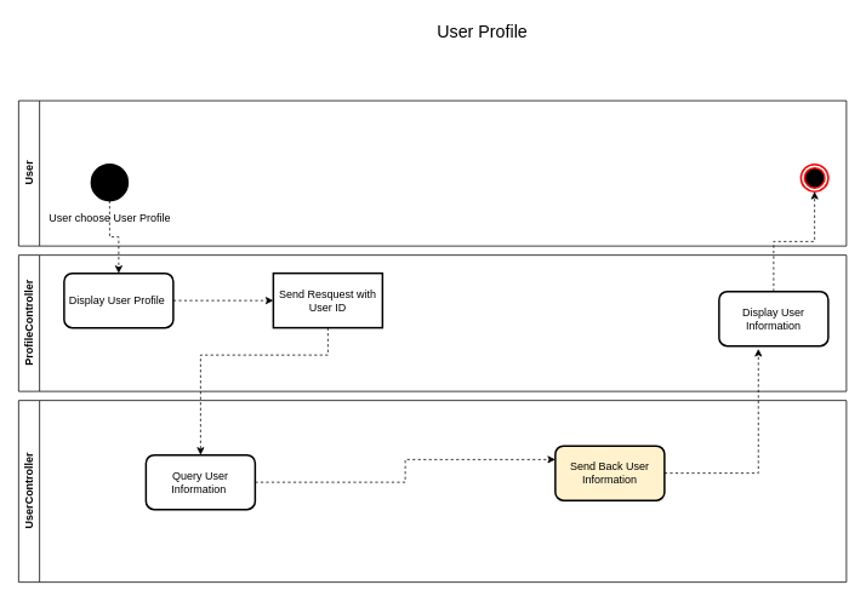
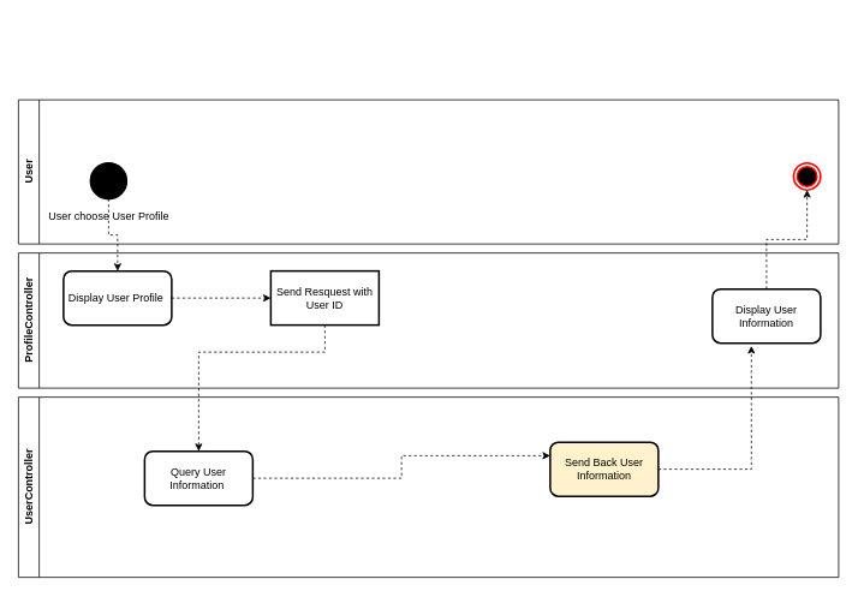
  <mxCell id="0" />
  <mxCell id="1" parent="0" />
  <mxCell id="2" value="User" style="swimlane;horizontal=0;whiteSpace=wrap;html=1;" vertex="1" parent="1"><mxGeometry x="20" y="110" width="910" height="160" as="geometry" /></mxCell>
  <mxCell id="3" value="User choose User Profile" style="shape=ellipse;html=1;fillColor=strokeColor;strokeWidth=2;verticalLabelPosition=bottom;verticalAlignment=top;perimeter=ellipsePerimeter;" vertex="1" parent="2"><mxGeometry x="80" y="70" width="40" height="40" as="geometry" /></mxCell>
  <mxCell id="4" value="" style="ellipse;html=1;shape=endState;fillColor=#000000;strokeColor=#ff0000;strokeWidth=2;fontFamily=Helvetica;fontSize=12;fontColor=default;" vertex="1" parent="2"><mxGeometry x="860" y="70" width="30" height="30" as="geometry" /></mxCell>
  <mxCell id="5" value="ProfileController" style="swimlane;horizontal=0;whiteSpace=wrap;html=1;" vertex="1" parent="1"><mxGeometry x="20" y="280" width="910" height="150" as="geometry" /></mxCell>
  <mxCell id="6" value="Display User Information" style="rounded=1;whiteSpace=wrap;html=1;strokeWidth=2;fontFamily=Helvetica;fontSize=12;" vertex="1" parent="5"><mxGeometry x="770" y="40" width="120" height="60" as="geometry" /></mxCell>
  <mxCell id="7" style="edgeStyle=orthogonalEdgeStyle;rounded=0;orthogonalLoop=1;jettySize=auto;html=1;dashed=1;" edge="1" parent="5" source="8" target="9"><mxGeometry relative="1" as="geometry" /></mxCell>
  <mxCell id="8" value="Display User Profile&amp;nbsp;" style="rounded=1;whiteSpace=wrap;html=1;strokeWidth=2;fontFamily=Helvetica;fontSize=12;" vertex="1" parent="5"><mxGeometry x="50" y="20" width="120" height="60" as="geometry" /></mxCell>
  <mxCell id="9" value="Send Resquest with User ID" style="whiteSpace=wrap;html=1;strokeWidth=2;fontFamily=Helvetica;fontSize=12;rounded=0;" vertex="1" parent="5"><mxGeometry x="280" y="20" width="120" height="60" as="geometry" /></mxCell>
  <mxCell id="10" value="UserController" style="swimlane;horizontal=0;whiteSpace=wrap;html=1;" vertex="1" parent="1"><mxGeometry x="20" y="440" width="910" height="200" as="geometry" /></mxCell>
  <mxCell id="11" value="Send Back User Information" style="rounded=1;whiteSpace=wrap;html=1;strokeWidth=2;fontFamily=Helvetica;fontSize=12;fillColor=#fff2cc;" vertex="1" parent="10"><mxGeometry x="590" y="50" width="120" height="60" as="geometry" /></mxCell>
  <mxCell id="12" style="edgeStyle=orthogonalEdgeStyle;rounded=0;orthogonalLoop=1;jettySize=auto;html=1;entryX=0;entryY=0.25;entryDx=0;entryDy=0;dashed=1;" edge="1" parent="10" source="13" target="11"><mxGeometry relative="1" as="geometry" /></mxCell>
  <mxCell id="13" value="Query User Information&amp;nbsp;" style="rounded=1;whiteSpace=wrap;html=1;strokeWidth=2;fontFamily=Helvetica;fontSize=12;" vertex="1" parent="10"><mxGeometry x="140" y="60" width="120" height="60" as="geometry" /></mxCell>
  <mxCell id="14" style="edgeStyle=orthogonalEdgeStyle;rounded=0;orthogonalLoop=1;jettySize=auto;html=1;entryX=0.5;entryY=1;entryDx=0;entryDy=0;dashed=1;strokeWidth=1;fontFamily=Helvetica;fontSize=12;fontColor=default;" edge="1" parent="1" source="6" target="4"><mxGeometry relative="1" as="geometry" /></mxCell>
  <mxCell id="15" style="edgeStyle=orthogonalEdgeStyle;rounded=0;orthogonalLoop=1;jettySize=auto;html=1;entryX=0.5;entryY=0;entryDx=0;entryDy=0;dashed=1;strokeWidth=1;fontFamily=Helvetica;fontSize=12;fontColor=default;" edge="1" parent="1" source="3" target="8"><mxGeometry relative="1" as="geometry" /></mxCell>
- <mxCell id="16" value="User Profile" style="text;html=1;strokeColor=none;fillColor=none;align=center;verticalAlign=middle;whiteSpace=wrap;rounded=0;fontSize=19;" vertex="1" parent="1"><mxGeometry x="440" y="20" width="180" height="30" as="geometry" /></mxCell>
  <mxCell id="17" style="edgeStyle=orthogonalEdgeStyle;rounded=0;orthogonalLoop=1;jettySize=auto;html=1;dashed=1;" edge="1" parent="1" source="9" target="13"><mxGeometry relative="1" as="geometry"><Array as="points"><mxPoint x="360" y="390" /><mxPoint x="220" y="390" /></Array></mxGeometry></mxCell>
  <mxCell id="18" style="edgeStyle=orthogonalEdgeStyle;rounded=0;orthogonalLoop=1;jettySize=auto;html=1;entryX=0.36;entryY=1.053;entryDx=0;entryDy=0;entryPerimeter=0;dashed=1;" edge="1" parent="1" source="11" target="6"><mxGeometry relative="1" as="geometry" /></mxCell>
